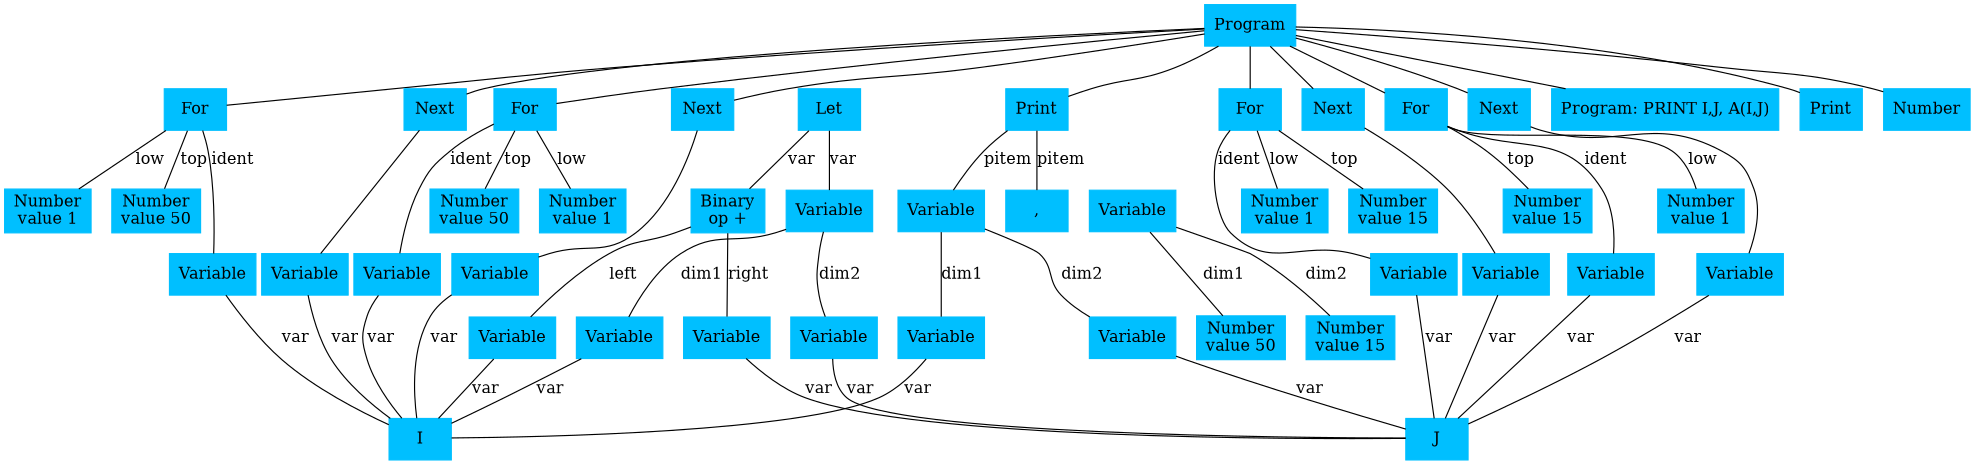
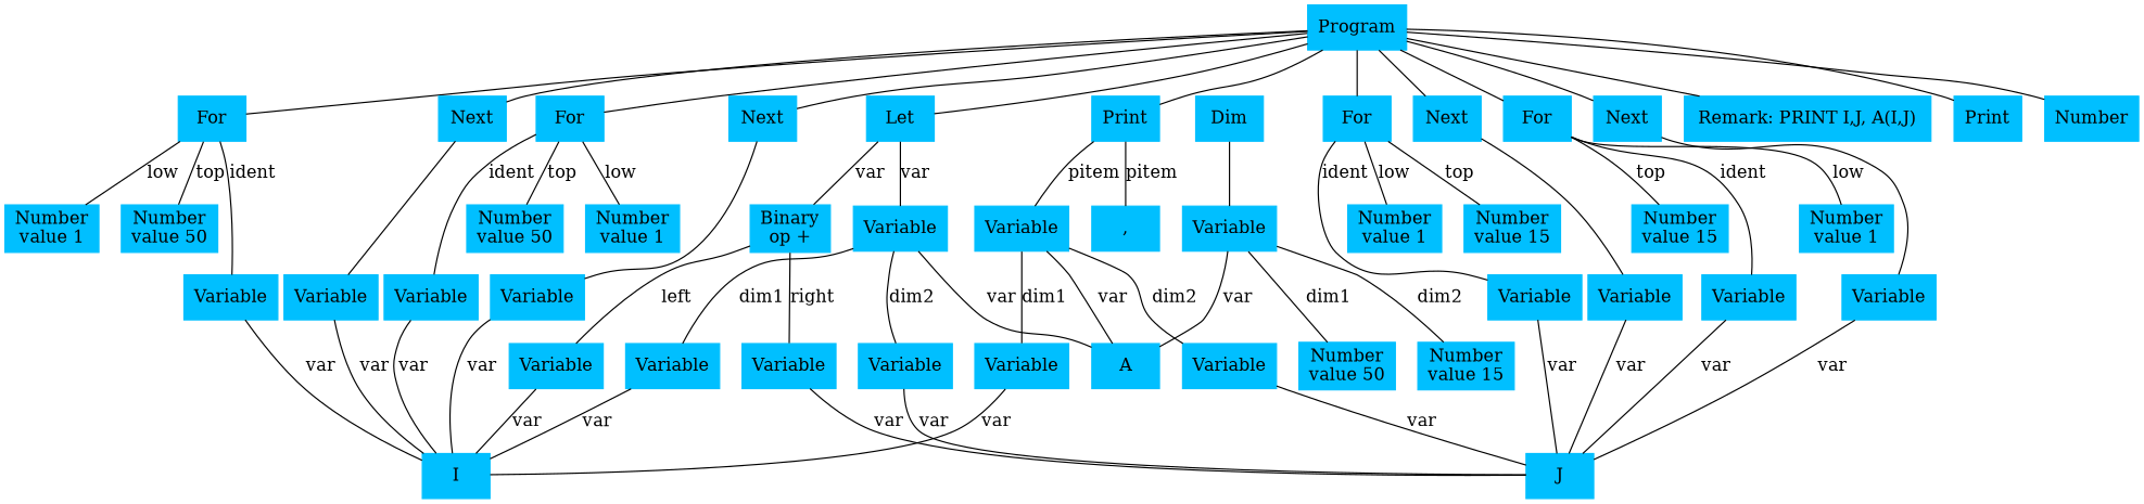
  digraph {
    node [color=deepskyblue shape=box style=filled]
    edge [arrowhead=none]
    n1 [label=Program]
    n2 [label=For]
    n3 [label=For]
    n4 [label=Let]
-   n5 [label="Program: PRINT I,J, A(I,J)"]
+   n5 [label="Remark: PRINT I,J, A(I,J)"]
    n6 [label=Next]
    n7 [label=Next]
    n8 [label=For]
    n9 [label=For]
    n10 [label=Print]
    n11 [label=Next]
    n12 [label=Print]
    n13 [label=Next]
    n14 [label=Number]
+   n15 [label=Dim]
    n16 [label=Variable]
    n17 [label=Variable]
    n18 [label="Number\nvalue 1"]
    n19 [label="Number\nvalue 50"]
    n20 [label=Variable]
    n21 [label="Number\nvalue 1"]
    n22 [label="Number\nvalue 15"]
    n23 [label=Variable]
    n24 [label="Binary\nop +"]
    n25 [label=Variable]
    n26 [label=Variable]
    n27 [label=Variable]
    n28 [label="Number\nvalue 1"]
    n29 [label="Number\nvalue 50"]
    n30 [label=Variable]
    n31 [label="Number\nvalue 1"]
    n32 [label="Number\nvalue 15"]
    n33 [label=Variable]
    ","
    n35 [label=Variable]
    n36 [label=Variable]
+   A
    n38 [label="Number\nvalue 50"]
    n39 [label="Number\nvalue 15"]
    I
    J
    n42 [label=Variable]
    n43 [label=Variable]
    n44 [label=Variable]
    n45 [label=Variable]
    n46 [label=Variable]
    n47 [label=Variable]
    n1 -> n2
    n1 -> n3
+   n1 -> n4
    n1 -> n5
    n1 -> n6
    n1 -> n7
    n1 -> n8
    n1 -> n9
    n1 -> n10
    n1 -> n11
    n1 -> n12
    n1 -> n13
    n1 -> n14
    n2 -> n17 [label=ident]
    n2 -> n18 [label=low]
    n2 -> n19 [label=top]
    n3 -> n20 [label=ident]
    n3 -> n21 [label=low]
    n3 -> n22 [label=top]
    n4 -> n23 [label=var]
    n4 -> n24 [label=var]
    n6 -> n25
    n7 -> n26
    n8 -> n27 [label=ident]
    n8 -> n28 [label=low]
    n8 -> n29 [label=top]
    n9 -> n30 [label=ident]
    n9 -> n31 [label=low]
    n9 -> n32 [label=top]
    n10 -> n33 [label=pitem]
    n10 -> "," [label=pitem]
    n11 -> n35
    n13 -> n36
+   n15 -> n16
+   n16 -> A [label=var]
    n16 -> n38 [label=dim1]
    n16 -> n39 [label=dim2]
    n17 -> I [label=var]
    n20 -> J [label=var]
+   n23 -> A [label=var]
    n23 -> n42 [label=dim1]
    n23 -> n43 [label=dim2]
    n24 -> n44 [label=left]
    n24 -> n45 [label=right]
    n25 -> J [label=var]
    n26 -> I [label=var]
    n27 -> I [label=var]
    n30 -> J [label=var]
+   n33 -> A [label=var]
    n33 -> n46 [label=dim1]
    n33 -> n47 [label=dim2]
    n35 -> J [label=var]
    n36 -> I [label=var]
    n42 -> I [label=var]
    n43 -> J [label=var]
    n44 -> I [label=var]
    n45 -> J [label=var]
    n46 -> I [label=var]
    n47 -> J [label=var]
  }
